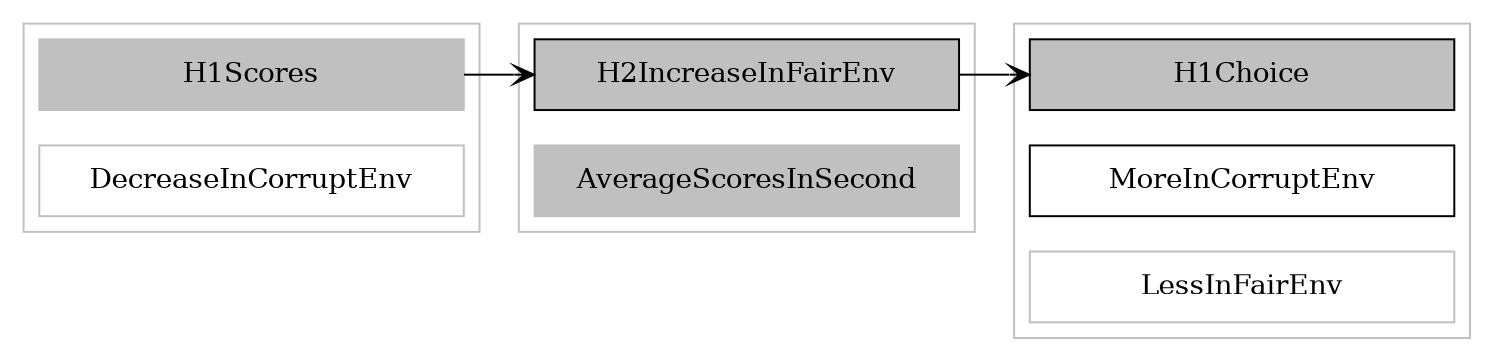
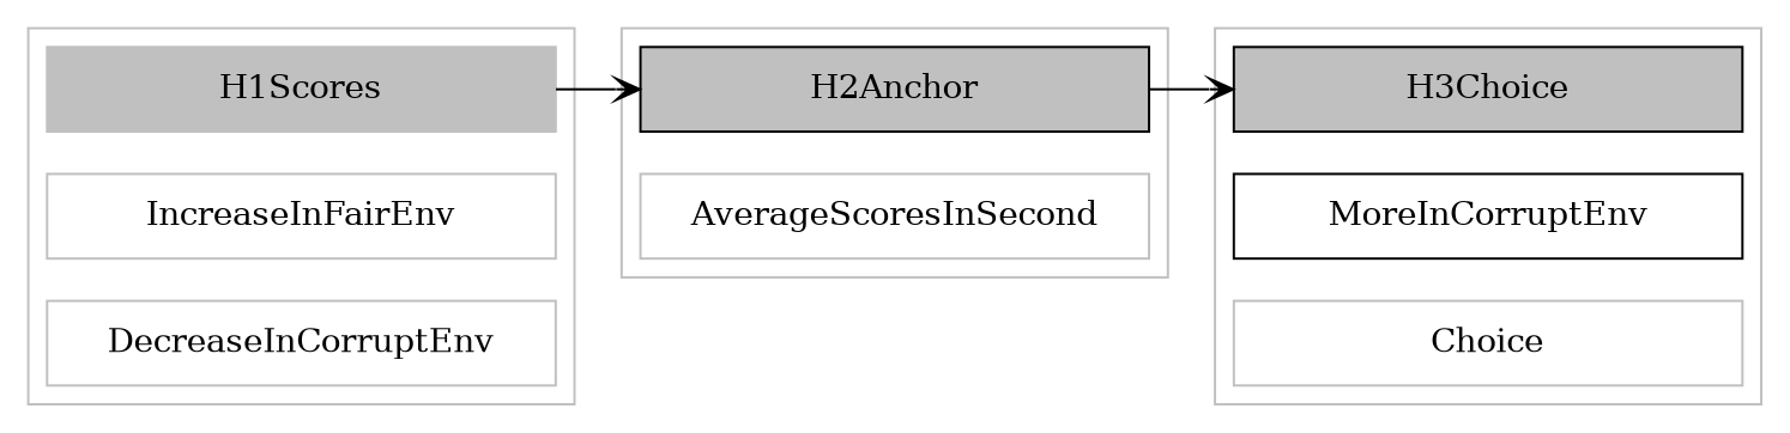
  digraph {
    color=grey
    fontname="DejaVu Serif"
    rankdir=LR
    node [color=grey fillcolor=white fixedsize=true fontname="DejaVu Serif" shape=rectangle style=filled]
    edge [arrowhead=vee fontname="DejaVu Serif"]
    H1Scores [fillcolor=grey fixedsize=false width=3]
+   IncreaseInFairEnv [width=3]
    DecreaseInCorruptEnv [width=3]
-   H2Anchor [fillcolor=grey fixedsize=false width=3 label=H2IncreaseInFairEnv color=""]
-   AverageScoresInSecond [fillcolor=grey width=3]
-   H3Choice [fillcolor=grey fixedsize=false width=3 label=H1Choice color=""]
+   H2Anchor [fillcolor=grey fixedsize=false width=3 color=""]
+   AverageScoresInSecond [width=3]
+   H3Choice [fillcolor=grey fixedsize=false width=3 color=""]
    MoreInCorruptEnv [color=black width=3]
-   LessInFairEnv [width=3]
+   LessInFairEnv [width=3 label=Choice]
    subgraph cluster_1 {
      rank=same
      H1Scores
+     IncreaseInFairEnv
      DecreaseInCorruptEnv
    }
    subgraph cluster_2 {
      rank=same
      H2Anchor
      AverageScoresInSecond
    }
    subgraph cluster_3 {
      rank=same
      H3Choice
      MoreInCorruptEnv
      LessInFairEnv
    }
    H1Scores -> H2Anchor
    H2Anchor -> H3Choice
  }
